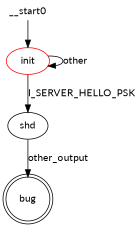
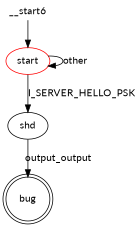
  digraph {
    fontname=Lato
    node [fontname=Lato]
    edge [fontname=Lato]
-   init [color=red]
+   init [color=red label=start]
    shd
    bug [shape=doublecircle]
-   __start0 [height=0 shape=none width=0]
+   __start0 [height=0 shape=none width=0 label=__start6]
    init -> init [label=other]
    init -> shd [label=I_SERVER_HELLO_PSK]
-   shd -> bug [label=other_output]
+   shd -> bug [label=output_output]
    __start0 -> init
  }
